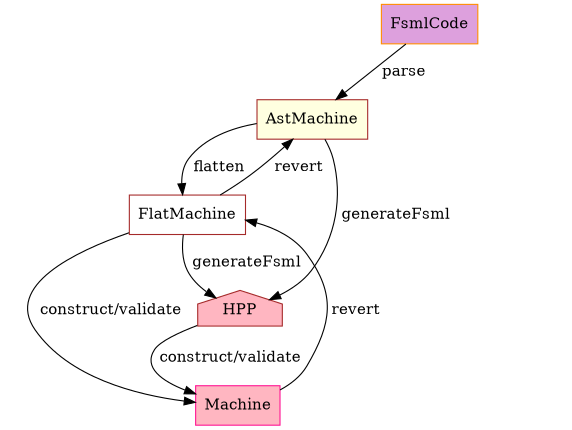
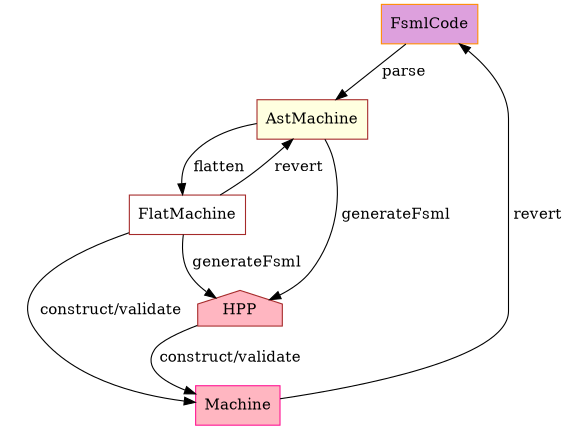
  digraph {
    node [color=brown fillcolor=lightpink shape=box style=filled]
    FsmlCode [color=darkorange fillcolor=plum]
    AstMachine [fillcolor=lightyellow]
    FlatMachine [fillcolor=white]
    HPP [shape=house]
    Machine [color=deeppink]
    FsmlCode -> AstMachine [label=" parse "]
    AstMachine -> FlatMachine [label=" flatten "]
    AstMachine -> HPP [label=" generateFsml "]
    FlatMachine -> AstMachine [label=" revert "]
    FlatMachine -> HPP [label=" generateFsml "]
    FlatMachine -> Machine [label=" construct/validate "]
    HPP -> Machine [label=" construct/validate "]
-   Machine -> FlatMachine [label=" revert "]
+   Machine -> FsmlCode [label=" revert "]
  }
